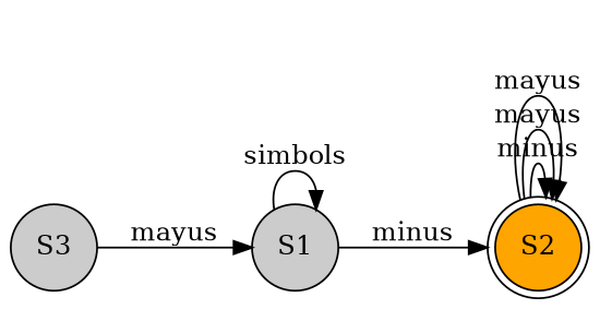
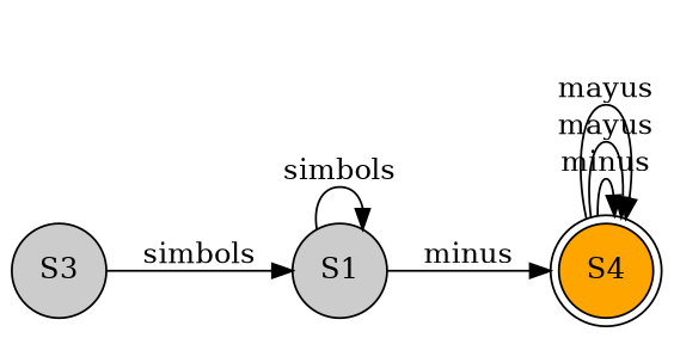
  digraph {
    rankdir=LR
    node [fillcolor="#CCCCCC" shape=circle style=filled]
-   S2 [fillcolor="#FFA500" shape=doublecircle]
+   S2 [fillcolor="#FFA500" shape=doublecircle label=S4]
    n2 [label=S3]
    S1
    S2 -> S2 [label=minus]
    S2 -> S2 [label=mayus]
    S2 -> S2 [label=mayus]
-   n2 -> S1 [label=mayus]
+   n2 -> S1 [label=simbols]
    S1 -> S2 [label=minus]
    S1 -> S1 [label=simbols]
  }
